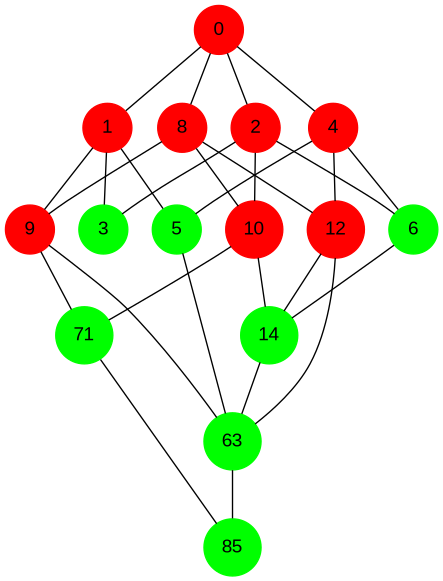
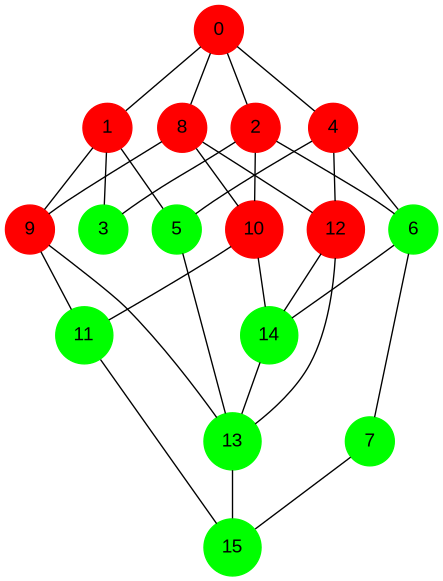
  digraph {
    fontname="Liberation Sans"
    rankdir=BT
    node [color="#FF0000" fontname="Liberation Sans" shape=circle style=filled]
    edge [dir=none fontname="Liberation Sans"]
    1
    0
    2
    3 [color="#00FF00"]
    4
    5 [color="#00FF00"]
    6 [color="#00FF00"]
+   7 [color="#00FF00"]
    8
    9
    10
-   11 [color="#00FF00" label=71]
+   11 [color="#00FF00"]
    12
-   13 [color="#00FF00" label=63]
+   13 [color="#00FF00"]
    14 [color="#00FF00"]
-   15 [color="#00FF00" label=85]
+   15 [color="#00FF00"]
    1 -> 0
    2 -> 0
    3 -> 1
    3 -> 2
    4 -> 0
    5 -> 1
    5 -> 4
    6 -> 2
    6 -> 4
+   7 -> 6
    8 -> 0
    9 -> 1
    9 -> 8
    10 -> 2
    10 -> 8
    11 -> 9
    11 -> 10
    12 -> 4
    12 -> 8
    13 -> 5
    13 -> 9
    13 -> 12
    13 -> 14
    14 -> 6
    14 -> 10
    14 -> 12
+   15 -> 7
    15 -> 11
    15 -> 13
  }
